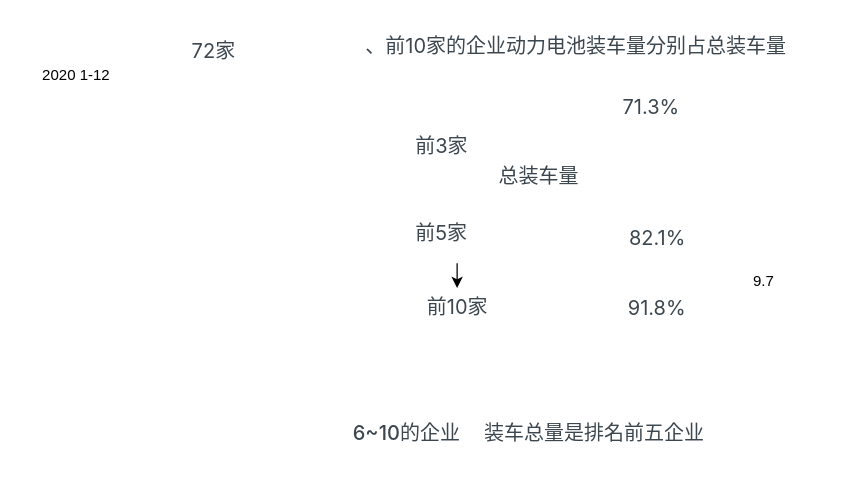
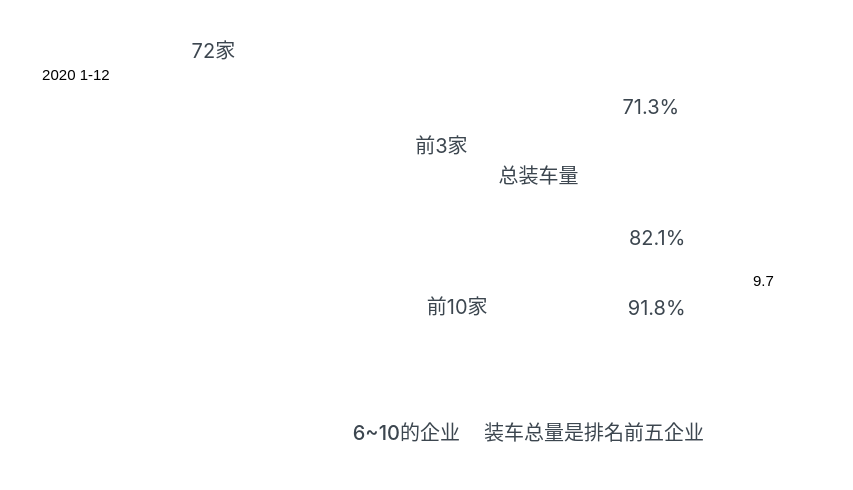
  <mxCell id="0" />
  <mxCell id="1" parent="0" />
  <mxCell id="2" value="2020 1-12&lt;br&gt;" style="text;html=1;align=center;verticalAlign=middle;resizable=0;points=[];autosize=1;strokeColor=none;fillColor=none;" vertex="1" parent="1"><mxGeometry x="20" y="45" width="80" height="30" as="geometry" /></mxCell>
  <mxCell id="3" value="&lt;span style=&quot;color: rgb(60, 70, 79); font-family: -apple-system, BlinkMacSystemFont, &amp;quot;PingFang SC&amp;quot;, &amp;quot;Segoe UI&amp;quot;, &amp;quot;Microsoft YaHei&amp;quot;, &amp;quot;Hiragino Sans GB&amp;quot;, &amp;quot;Helvetica Neue&amp;quot;, Helvetica, Arial, sans-serif; font-size: 16px; text-align: start; background-color: rgb(255, 255, 255);&quot;&gt;72家&lt;/span&gt;" style="text;html=1;align=center;verticalAlign=middle;resizable=0;points=[];autosize=1;strokeColor=none;fillColor=none;" vertex="1" parent="1"><mxGeometry x="140" y="25" width="60" height="30" as="geometry" /></mxCell>
  <mxCell id="4" value="&lt;span style=&quot;color: rgb(60, 70, 79); font-family: -apple-system, BlinkMacSystemFont, &amp;quot;PingFang SC&amp;quot;, &amp;quot;Segoe UI&amp;quot;, &amp;quot;Microsoft YaHei&amp;quot;, &amp;quot;Hiragino Sans GB&amp;quot;, &amp;quot;Helvetica Neue&amp;quot;, Helvetica, Arial, sans-serif; font-size: 16px; font-style: normal; font-variant-ligatures: normal; font-variant-caps: normal; font-weight: 400; letter-spacing: normal; orphans: 2; text-align: start; text-indent: 0px; text-transform: none; widows: 2; word-spacing: 0px; -webkit-text-stroke-width: 0px; background-color: rgb(255, 255, 255); text-decoration-thickness: initial; text-decoration-style: initial; text-decoration-color: initial; float: none; display: inline !important;&quot;&gt;前3家&lt;/span&gt;" style="text;whiteSpace=wrap;html=1;" vertex="1" parent="1"><mxGeometry x="330" y="100" width="70" height="40" as="geometry" /></mxCell>
  <mxCell id="5" value="&lt;span style=&quot;color: rgb(60, 70, 79); font-family: -apple-system, BlinkMacSystemFont, &amp;quot;PingFang SC&amp;quot;, &amp;quot;Segoe UI&amp;quot;, &amp;quot;Microsoft YaHei&amp;quot;, &amp;quot;Hiragino Sans GB&amp;quot;, &amp;quot;Helvetica Neue&amp;quot;, Helvetica, Arial, sans-serif; font-size: 16px; text-align: start; background-color: rgb(255, 255, 255);&quot;&gt;总装车量&lt;/span&gt;" style="text;html=1;align=center;verticalAlign=middle;resizable=0;points=[];autosize=1;strokeColor=none;fillColor=none;" vertex="1" parent="1"><mxGeometry x="385" y="125" width="90" height="30" as="geometry" /></mxCell>
  <mxCell id="6" value="&lt;span style=&quot;color: rgb(60, 70, 79); font-family: -apple-system, BlinkMacSystemFont, &amp;quot;PingFang SC&amp;quot;, &amp;quot;Segoe UI&amp;quot;, &amp;quot;Microsoft YaHei&amp;quot;, &amp;quot;Hiragino Sans GB&amp;quot;, &amp;quot;Helvetica Neue&amp;quot;, Helvetica, Arial, sans-serif; font-size: 16px; text-align: start; background-color: rgb(255, 255, 255);&quot;&gt;71.3%&lt;/span&gt;" style="text;html=1;align=center;verticalAlign=middle;resizable=0;points=[];autosize=1;strokeColor=none;fillColor=none;" vertex="1" parent="1"><mxGeometry x="485" y="70" width="70" height="30" as="geometry" /></mxCell>
- <mxCell id="7" value="" style="edgeStyle=none;html=1;" edge="1" parent="1" source="8" target="10"><mxGeometry relative="1" as="geometry" /></mxCell>
- <mxCell id="8" value="&lt;span style=&quot;color: rgb(60, 70, 79); font-family: -apple-system, BlinkMacSystemFont, &amp;quot;PingFang SC&amp;quot;, &amp;quot;Segoe UI&amp;quot;, &amp;quot;Microsoft YaHei&amp;quot;, &amp;quot;Hiragino Sans GB&amp;quot;, &amp;quot;Helvetica Neue&amp;quot;, Helvetica, Arial, sans-serif; font-size: 16px; font-style: normal; font-variant-ligatures: normal; font-variant-caps: normal; font-weight: 400; letter-spacing: normal; orphans: 2; text-align: start; text-indent: 0px; text-transform: none; widows: 2; word-spacing: 0px; -webkit-text-stroke-width: 0px; background-color: rgb(255, 255, 255); text-decoration-thickness: initial; text-decoration-style: initial; text-decoration-color: initial; float: none; display: inline !important;&quot;&gt;前5家&lt;/span&gt;" style="text;whiteSpace=wrap;html=1;" vertex="1" parent="1"><mxGeometry x="330" y="170" width="70" height="40" as="geometry" /></mxCell>
  <mxCell id="9" value="&lt;span style=&quot;color: rgb(60, 70, 79); font-family: -apple-system, BlinkMacSystemFont, &amp;quot;PingFang SC&amp;quot;, &amp;quot;Segoe UI&amp;quot;, &amp;quot;Microsoft YaHei&amp;quot;, &amp;quot;Hiragino Sans GB&amp;quot;, &amp;quot;Helvetica Neue&amp;quot;, Helvetica, Arial, sans-serif; font-size: 16px; text-align: start; background-color: rgb(255, 255, 255);&quot;&gt;82.1%&lt;/span&gt;" style="text;html=1;align=center;verticalAlign=middle;resizable=0;points=[];autosize=1;strokeColor=none;fillColor=none;" vertex="1" parent="1"><mxGeometry x="490" y="175" width="70" height="30" as="geometry" /></mxCell>
  <mxCell id="10" value="&lt;span style=&quot;color: rgb(60, 70, 79); font-family: -apple-system, BlinkMacSystemFont, &amp;quot;PingFang SC&amp;quot;, &amp;quot;Segoe UI&amp;quot;, &amp;quot;Microsoft YaHei&amp;quot;, &amp;quot;Hiragino Sans GB&amp;quot;, &amp;quot;Helvetica Neue&amp;quot;, Helvetica, Arial, sans-serif; font-size: 16px; text-align: start; background-color: rgb(255, 255, 255);&quot;&gt;前10家&lt;/span&gt;" style="text;html=1;align=center;verticalAlign=middle;resizable=0;points=[];autosize=1;strokeColor=none;fillColor=none;" vertex="1" parent="1"><mxGeometry x="330" y="230" width="70" height="30" as="geometry" /></mxCell>
  <mxCell id="11" value="&lt;span style=&quot;color: rgb(60, 70, 79); font-family: -apple-system, BlinkMacSystemFont, &amp;quot;PingFang SC&amp;quot;, &amp;quot;Segoe UI&amp;quot;, &amp;quot;Microsoft YaHei&amp;quot;, &amp;quot;Hiragino Sans GB&amp;quot;, &amp;quot;Helvetica Neue&amp;quot;, Helvetica, Arial, sans-serif; font-size: 16px; font-style: normal; font-variant-ligatures: normal; font-variant-caps: normal; font-weight: 400; letter-spacing: normal; orphans: 2; text-align: start; text-indent: 0px; text-transform: none; widows: 2; word-spacing: 0px; -webkit-text-stroke-width: 0px; background-color: rgb(255, 255, 255); text-decoration-thickness: initial; text-decoration-style: initial; text-decoration-color: initial; float: none; display: inline !important;&quot;&gt;91.8%&lt;/span&gt;" style="text;whiteSpace=wrap;html=1;" vertex="1" parent="1"><mxGeometry x="500" y="230" width="80" height="40" as="geometry" /></mxCell>
  <mxCell id="12" value="&lt;span style=&quot;color: rgb(60, 70, 79); font-family: -apple-system, BlinkMacSystemFont, &amp;quot;PingFang SC&amp;quot;, &amp;quot;Segoe UI&amp;quot;, &amp;quot;Microsoft YaHei&amp;quot;, &amp;quot;Hiragino Sans GB&amp;quot;, &amp;quot;Helvetica Neue&amp;quot;, Helvetica, Arial, sans-serif; font-size: 16px; font-style: normal; font-variant-ligatures: normal; font-variant-caps: normal; font-weight: 500; letter-spacing: normal; orphans: 2; text-align: start; text-indent: 0px; text-transform: none; widows: 2; word-spacing: 0px; -webkit-text-stroke-width: 0px; background-color: rgb(255, 255, 255); text-decoration-thickness: initial; text-decoration-style: initial; text-decoration-color: initial; float: none; display: inline !important;&quot;&gt;6~10的企业&lt;/span&gt;" style="text;whiteSpace=wrap;html=1;" vertex="1" parent="1"><mxGeometry x="280" y="330" width="120" height="40" as="geometry" /></mxCell>
  <mxCell id="13" value="&lt;span style=&quot;color: rgb(60, 70, 79); font-family: -apple-system, BlinkMacSystemFont, &amp;quot;PingFang SC&amp;quot;, &amp;quot;Segoe UI&amp;quot;, &amp;quot;Microsoft YaHei&amp;quot;, &amp;quot;Hiragino Sans GB&amp;quot;, &amp;quot;Helvetica Neue&amp;quot;, Helvetica, Arial, sans-serif; font-size: 16px; font-style: normal; font-variant-ligatures: normal; font-variant-caps: normal; font-weight: 500; letter-spacing: normal; orphans: 2; text-align: start; text-indent: 0px; text-transform: none; widows: 2; word-spacing: 0px; -webkit-text-stroke-width: 0px; background-color: rgb(255, 255, 255); text-decoration-thickness: initial; text-decoration-style: initial; text-decoration-color: initial; float: none; display: inline !important;&quot;&gt;装车总量是排名前五企业&lt;/span&gt;" style="text;whiteSpace=wrap;html=1;" vertex="1" parent="1"><mxGeometry x="385" y="330" width="210" height="40" as="geometry" /></mxCell>
- <mxCell id="14" value="&lt;span style=&quot;color: rgb(60, 70, 79); font-family: -apple-system, BlinkMacSystemFont, &amp;quot;PingFang SC&amp;quot;, &amp;quot;Segoe UI&amp;quot;, &amp;quot;Microsoft YaHei&amp;quot;, &amp;quot;Hiragino Sans GB&amp;quot;, &amp;quot;Helvetica Neue&amp;quot;, Helvetica, Arial, sans-serif; font-size: 16px; font-style: normal; font-variant-ligatures: normal; font-variant-caps: normal; font-weight: 400; letter-spacing: normal; orphans: 2; text-align: start; text-indent: 0px; text-transform: none; widows: 2; word-spacing: 0px; -webkit-text-stroke-width: 0px; background-color: rgb(255, 255, 255); text-decoration-thickness: initial; text-decoration-style: initial; text-decoration-color: initial; float: none; display: inline !important;&quot;&gt;、前10家的企业动力电池装车量分别占总装车量&lt;/span&gt;" style="text;whiteSpace=wrap;html=1;" vertex="1" parent="1"><mxGeometry x="290" y="20" width="370" height="40" as="geometry" /></mxCell>
  <mxCell id="15" value="9.7" style="text;html=1;align=center;verticalAlign=middle;resizable=0;points=[];autosize=1;strokeColor=none;fillColor=none;" vertex="1" parent="1"><mxGeometry x="590" y="210" width="40" height="30" as="geometry" /></mxCell>
